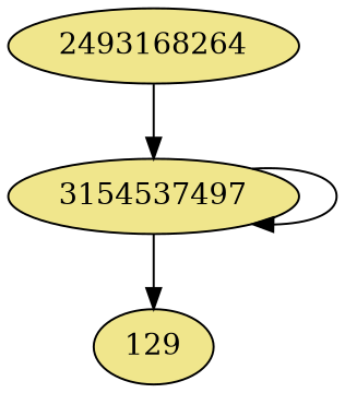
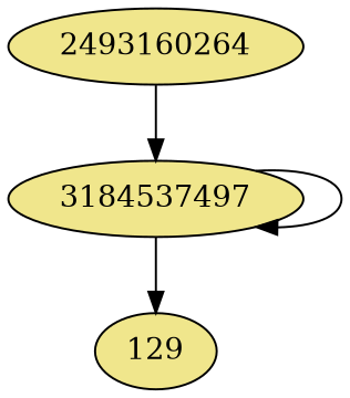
  digraph {
    node [fillcolor=khaki style=filled]
-   2493168264
-   3184537497 [label=3154537497]
+   2493168264 [label=2493160264]
+   3184537497
    129
    2493168264 -> 3184537497
    3184537497 -> 3184537497
    3184537497 -> 129
  }
